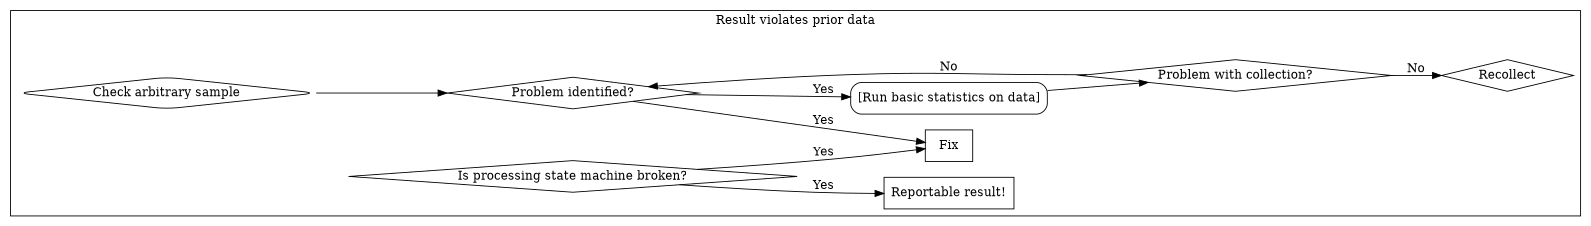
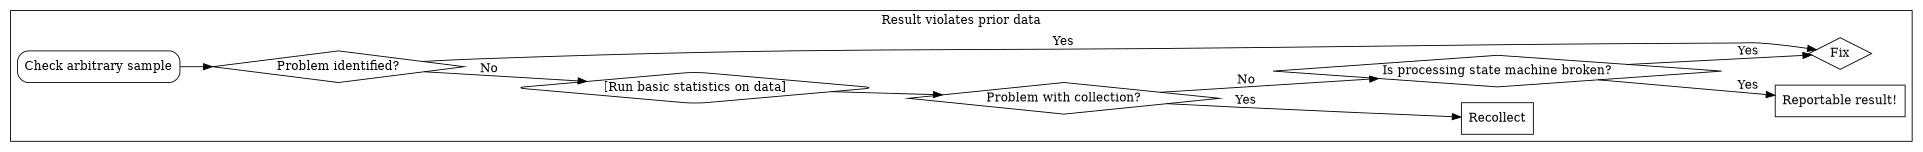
  digraph {
    rankdir=LR
    node [shape=box]
-   "Check arbitrary sample" [shape=diamond style=rounded]
+   "Check arbitrary sample" [style=rounded]
    "Problem identified?" [shape=diamond]
-   "[Run basic statistics on data]" [style=rounded]
+   "[Run basic statistics on data]" [shape=diamond style=rounded]
    "Problem with collection?" [shape=diamond]
-   Recollect [shape=diamond]
+   Recollect
    "Reportable result!"
-   Fix
+   Fix [shape=diamond]
    "Is processing state machine broken?" [shape=diamond]
    subgraph cluster_1 {
      label="Result violates prior data"
      "Check arbitrary sample"
      "Problem identified?"
      "[Run basic statistics on data]"
      "Problem with collection?"
      Recollect
      "Reportable result!"
      Fix
      "Is processing state machine broken?"
    }
    "Check arbitrary sample" -> "Problem identified?"
-   "Problem identified?" -> "[Run basic statistics on data]" [label=Yes]
+   "Problem identified?" -> "[Run basic statistics on data]" [label=No]
    "Problem identified?" -> Fix [label=Yes]
    "[Run basic statistics on data]" -> "Problem with collection?"
-   "Problem with collection?" -> Recollect [label=No]
-   "Problem with collection?" -> "Problem identified?" [label=No]
+   "Problem with collection?" -> Recollect [label=Yes]
+   "Problem with collection?" -> "Is processing state machine broken?" [label=No]
    "Is processing state machine broken?" -> "Reportable result!" [label=Yes]
    "Is processing state machine broken?" -> Fix [label=Yes]
  }
